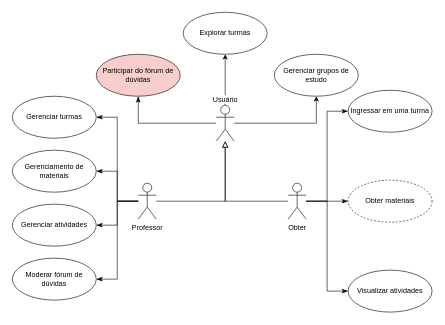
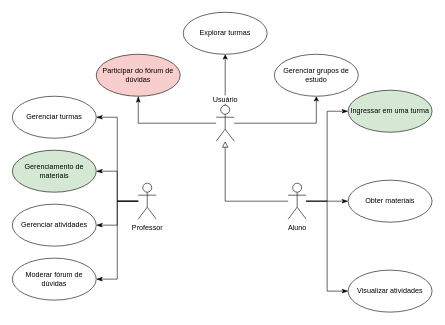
  <mxCell id="0" />
  <mxCell id="1" parent="0" />
- <mxCell id="2" style="edgeStyle=orthogonalEdgeStyle;rounded=0;orthogonalLoop=1;jettySize=auto;html=1;endArrow=block;endFill=0;startSize=6;endSize=8;" parent="1" source="7" target="16" edge="1"><mxGeometry relative="1" as="geometry"><mxPoint x="410" y="255" as="targetPoint" /></mxGeometry></mxCell>
  <mxCell id="3" style="edgeStyle=orthogonalEdgeStyle;rounded=0;orthogonalLoop=1;jettySize=auto;html=1;entryX=1;entryY=0.5;entryDx=0;entryDy=0;startSize=6;endArrow=classicThin;endFill=1;endSize=8;" parent="1" source="7" target="19" edge="1"><mxGeometry relative="1" as="geometry" /></mxCell>
  <mxCell id="4" style="edgeStyle=orthogonalEdgeStyle;rounded=0;orthogonalLoop=1;jettySize=auto;html=1;entryX=1;entryY=0.5;entryDx=0;entryDy=0;startSize=6;endArrow=classicThin;endFill=1;endSize=8;" parent="1" source="7" target="18" edge="1"><mxGeometry relative="1" as="geometry" /></mxCell>
  <mxCell id="5" style="edgeStyle=orthogonalEdgeStyle;rounded=0;orthogonalLoop=1;jettySize=auto;html=1;entryX=1;entryY=0.5;entryDx=0;entryDy=0;startSize=6;endArrow=classicThin;endFill=1;endSize=8;" parent="1" source="7" target="20" edge="1"><mxGeometry relative="1" as="geometry" /></mxCell>
  <mxCell id="6" style="edgeStyle=orthogonalEdgeStyle;rounded=0;orthogonalLoop=1;jettySize=auto;html=1;entryX=1;entryY=0.5;entryDx=0;entryDy=0;startSize=6;endArrow=classicThin;endFill=1;endSize=8;" parent="1" source="7" target="25" edge="1"><mxGeometry relative="1" as="geometry" /></mxCell>
  <mxCell id="7" value="Professor" style="shape=umlActor;verticalLabelPosition=bottom;labelBackgroundColor=#ffffff;verticalAlign=top;html=1;" parent="1" vertex="1"><mxGeometry x="230" y="305" width="30" height="60" as="geometry" /></mxCell>
  <mxCell id="8" style="edgeStyle=orthogonalEdgeStyle;rounded=0;orthogonalLoop=1;jettySize=auto;html=1;startSize=6;endArrow=block;endFill=0;endSize=8;" parent="1" source="12" target="16" edge="1"><mxGeometry relative="1" as="geometry" /></mxCell>
  <mxCell id="9" style="edgeStyle=orthogonalEdgeStyle;rounded=0;orthogonalLoop=1;jettySize=auto;html=1;entryX=0;entryY=0.5;entryDx=0;entryDy=0;startSize=6;endArrow=classicThin;endFill=1;endSize=8;" parent="1" source="12" target="22" edge="1"><mxGeometry relative="1" as="geometry" /></mxCell>
  <mxCell id="10" style="edgeStyle=orthogonalEdgeStyle;rounded=0;orthogonalLoop=1;jettySize=auto;html=1;entryX=0;entryY=0.5;entryDx=0;entryDy=0;startSize=6;endArrow=classicThin;endFill=1;endSize=8;" parent="1" source="12" target="23" edge="1"><mxGeometry relative="1" as="geometry" /></mxCell>
  <mxCell id="11" style="edgeStyle=orthogonalEdgeStyle;rounded=0;orthogonalLoop=1;jettySize=auto;html=1;entryX=0;entryY=0.5;entryDx=0;entryDy=0;startSize=6;endArrow=classicThin;endFill=1;endSize=8;" parent="1" source="12" target="24" edge="1"><mxGeometry relative="1" as="geometry" /></mxCell>
- <mxCell id="12" value="Obter" style="shape=umlActor;verticalLabelPosition=bottom;labelBackgroundColor=#ffffff;verticalAlign=top;html=1;" parent="1" vertex="1"><mxGeometry x="480" y="305" width="30" height="60" as="geometry" /></mxCell>
+ <mxCell id="12" value="Aluno" style="shape=umlActor;verticalLabelPosition=bottom;labelBackgroundColor=#ffffff;verticalAlign=top;html=1;" parent="1" vertex="1"><mxGeometry x="480" y="305" width="30" height="60" as="geometry" /></mxCell>
  <mxCell id="13" style="edgeStyle=orthogonalEdgeStyle;rounded=0;orthogonalLoop=1;jettySize=auto;html=1;" parent="1" source="16" target="17" edge="1"><mxGeometry relative="1" as="geometry" /></mxCell>
  <mxCell id="14" style="edgeStyle=orthogonalEdgeStyle;rounded=0;orthogonalLoop=1;jettySize=auto;html=1;entryX=0.5;entryY=1;entryDx=0;entryDy=0;startSize=6;endArrow=classicThin;endFill=1;endSize=8;" parent="1" source="16" target="21" edge="1"><mxGeometry relative="1" as="geometry" /></mxCell>
  <mxCell id="15" style="edgeStyle=orthogonalEdgeStyle;rounded=0;orthogonalLoop=1;jettySize=auto;html=1;entryX=0.5;entryY=1;entryDx=0;entryDy=0;" edge="1" parent="1" source="16" target="26"><mxGeometry relative="1" as="geometry" /></mxCell>
  <mxCell id="16" value="Usuário" style="shape=umlActor;verticalLabelPosition=top;labelBackgroundColor=#ffffff;verticalAlign=bottom;html=1;labelPosition=center;align=center;" parent="1" vertex="1"><mxGeometry x="360" y="175" width="30" height="60" as="geometry" /></mxCell>
  <mxCell id="17" value="Gerenciar grupos de estudo" style="ellipse;whiteSpace=wrap;html=1;" parent="1" vertex="1"><mxGeometry x="457" y="90" width="140" height="70" as="geometry" /></mxCell>
  <mxCell id="18" value="Gerenciar turmas" style="ellipse;whiteSpace=wrap;html=1;" parent="1" vertex="1"><mxGeometry x="20" y="160" width="140" height="70" as="geometry" /></mxCell>
  <mxCell id="19" value="Gerenciar atividades" style="ellipse;whiteSpace=wrap;html=1;" parent="1" vertex="1"><mxGeometry x="20" y="340" width="140" height="70" as="geometry" /></mxCell>
- <mxCell id="20" value="Gerenciamento de materiais" style="ellipse;whiteSpace=wrap;html=1;" parent="1" vertex="1"><mxGeometry x="20" y="250" width="140" height="70" as="geometry" /></mxCell>
+ <mxCell id="20" value="Gerenciamento de materiais" style="ellipse;whiteSpace=wrap;html=1;fillColor=#d5e8d4;" parent="1" vertex="1"><mxGeometry x="20" y="250" width="140" height="70" as="geometry" /></mxCell>
  <mxCell id="21" value="Participar do fórum de dúvidas" style="ellipse;whiteSpace=wrap;html=1;fillColor=#f8cecc;" parent="1" vertex="1"><mxGeometry x="160" y="90" width="140" height="70" as="geometry" /></mxCell>
- <mxCell id="22" value="Obter materiais" style="ellipse;whiteSpace=wrap;html=1;dashed=1;" parent="1" vertex="1"><mxGeometry x="580" y="300" width="140" height="70" as="geometry" /></mxCell>
- <mxCell id="23" value="Ingressar em uma turma" style="ellipse;whiteSpace=wrap;html=1;" parent="1" vertex="1"><mxGeometry x="580" y="150" width="140" height="70" as="geometry" /></mxCell>
+ <mxCell id="22" value="Obter materiais" style="ellipse;whiteSpace=wrap;html=1;" parent="1" vertex="1"><mxGeometry x="580" y="300" width="140" height="70" as="geometry" /></mxCell>
+ <mxCell id="23" value="Ingressar em uma turma" style="ellipse;whiteSpace=wrap;html=1;fillColor=#d5e8d4;" parent="1" vertex="1"><mxGeometry x="580" y="150" width="140" height="70" as="geometry" /></mxCell>
  <mxCell id="24" value="Visualizar atividades" style="ellipse;whiteSpace=wrap;html=1;" parent="1" vertex="1"><mxGeometry x="580" y="450" width="140" height="70" as="geometry" /></mxCell>
  <mxCell id="25" value="Moderar fórum de dúvidas" style="ellipse;whiteSpace=wrap;html=1;" parent="1" vertex="1"><mxGeometry x="20" y="430" width="140" height="70" as="geometry" /></mxCell>
  <mxCell id="26" value="Explorar turmas" style="ellipse;whiteSpace=wrap;html=1;" vertex="1" parent="1"><mxGeometry x="305" y="20" width="140" height="70" as="geometry" /></mxCell>
